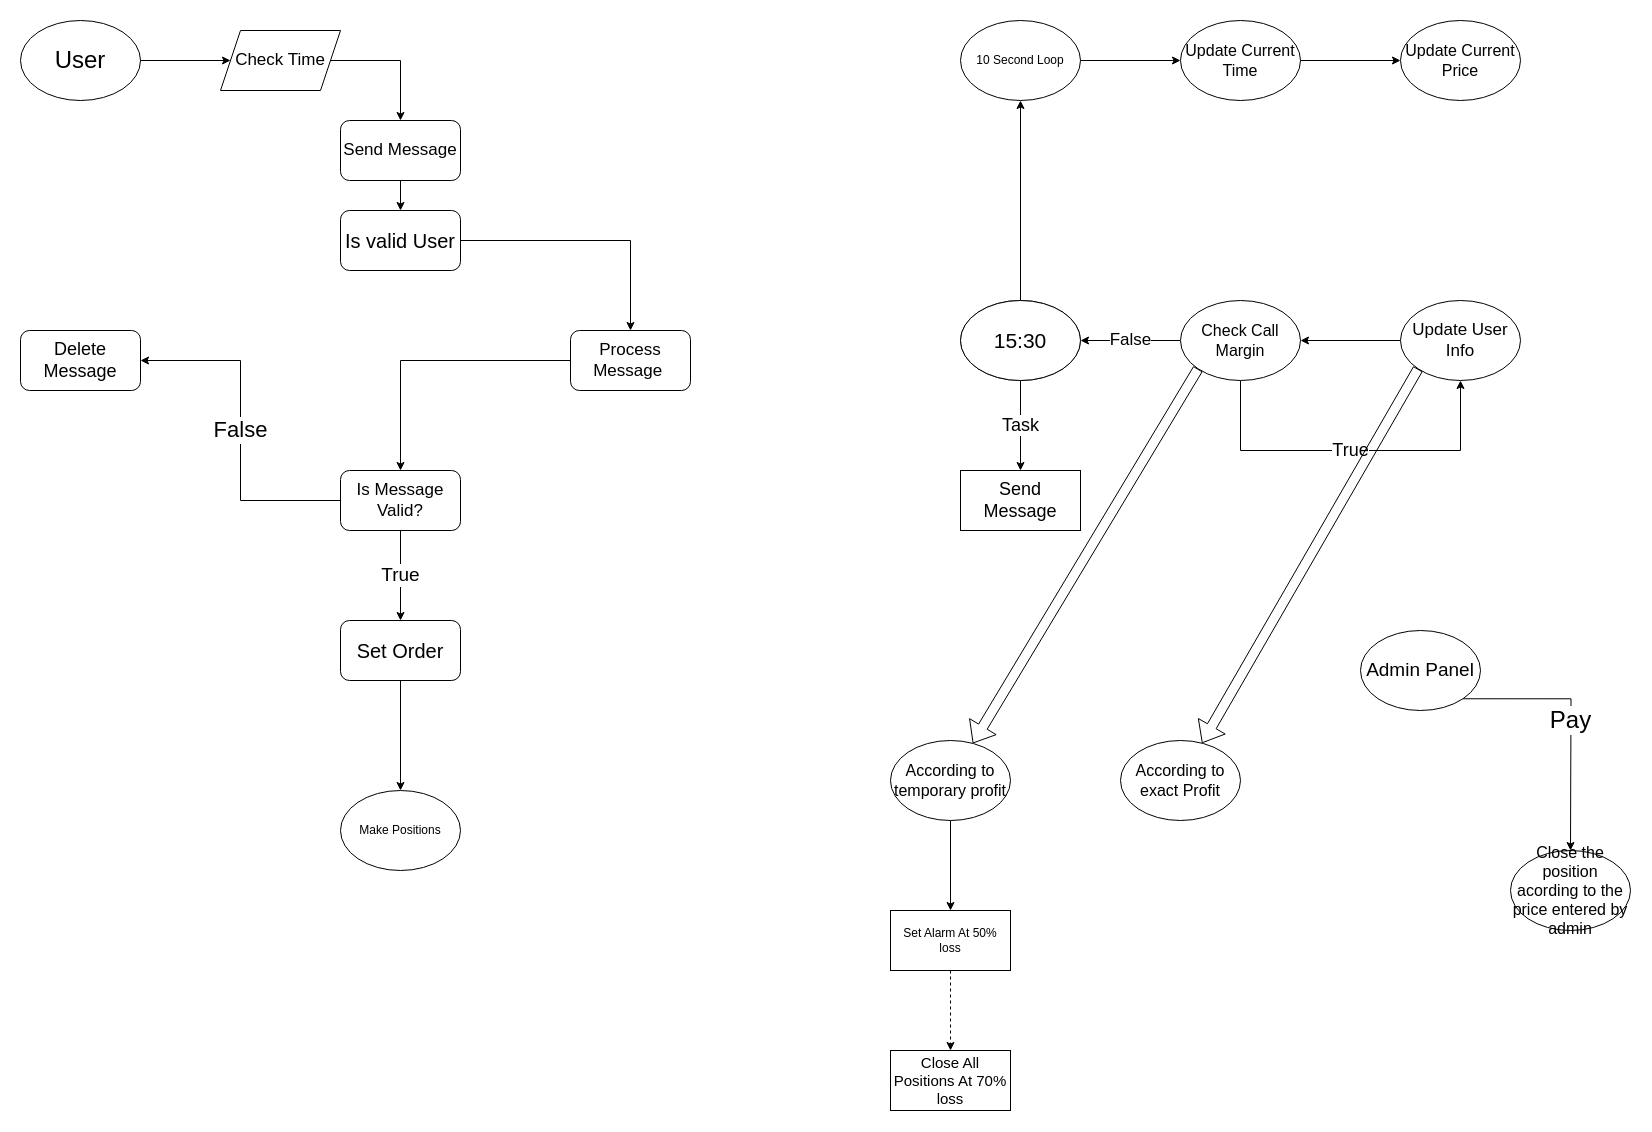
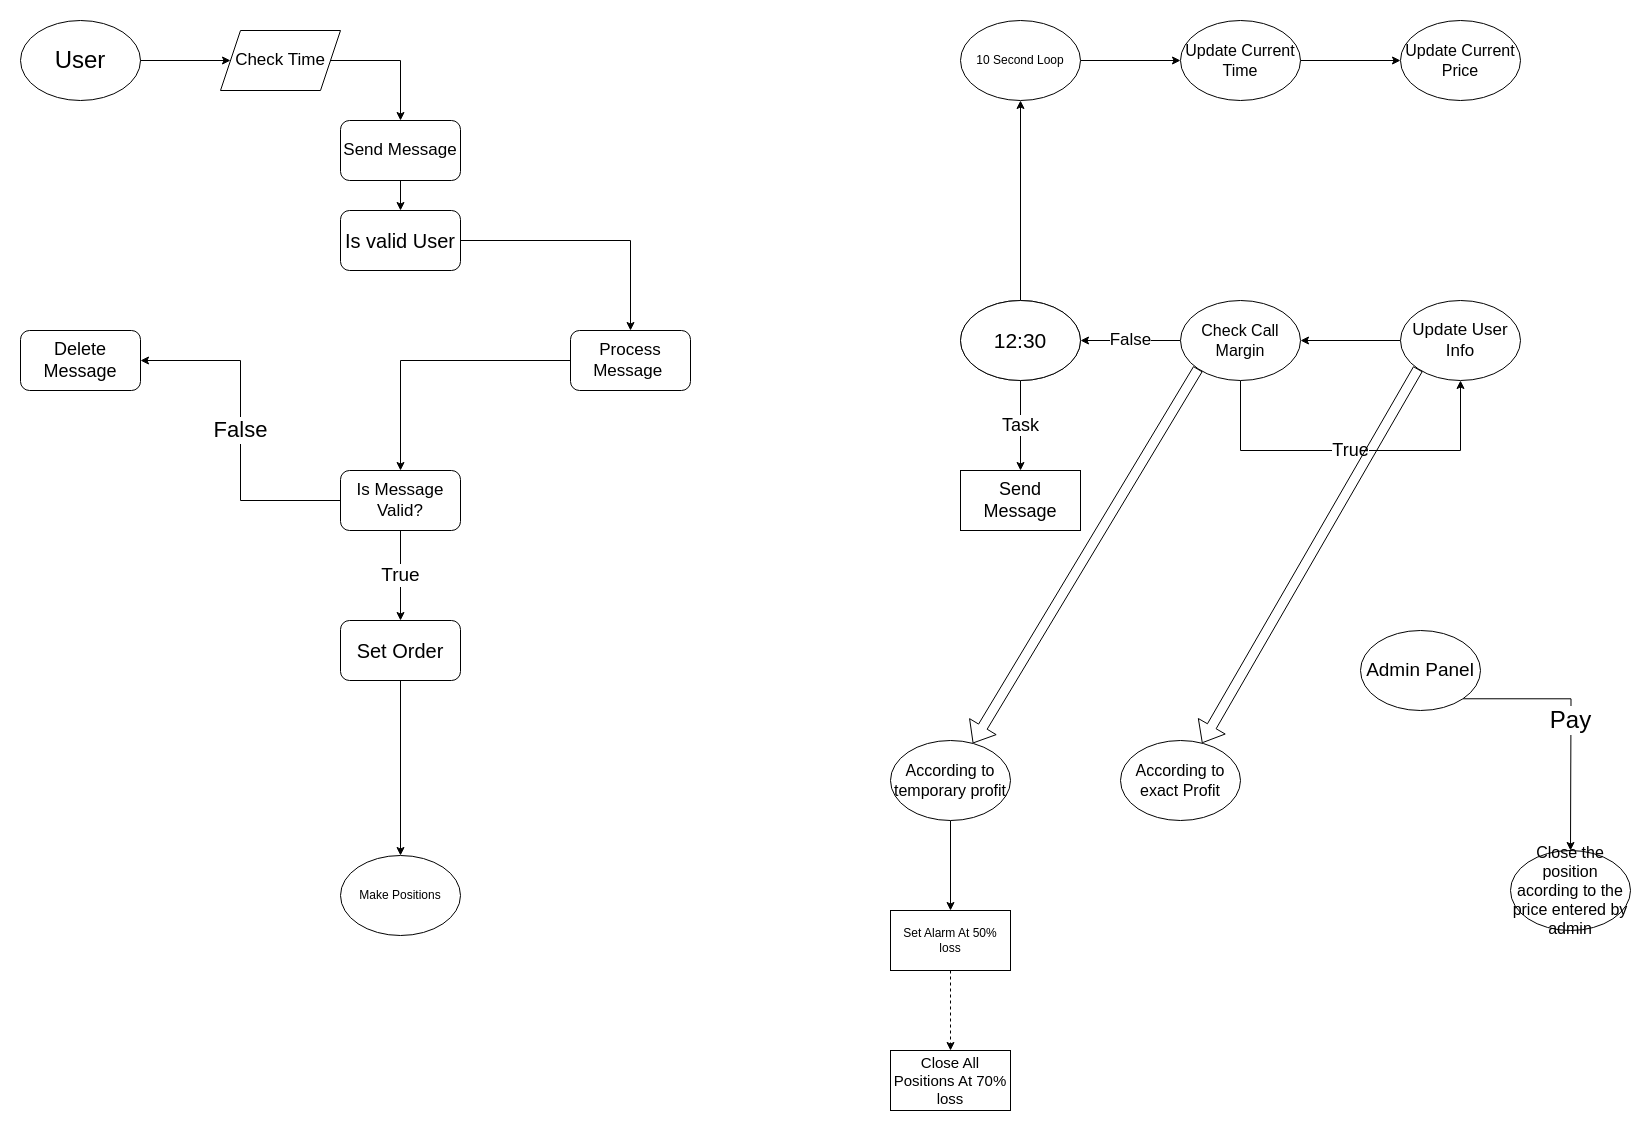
  <mxCell id="0" />
  <mxCell id="1" parent="0" />
  <mxCell id="2" style="edgeStyle=orthogonalEdgeStyle;rounded=0;orthogonalLoop=1;jettySize=auto;html=1;" edge="1" parent="1" source="33" target="5"><mxGeometry relative="1" as="geometry"><mxPoint x="400" y="150" as="targetPoint" /><Array as="points"><mxPoint x="400" y="60" /></Array></mxGeometry></mxCell>
  <mxCell id="3" value="&lt;font style=&quot;font-size: 24px;&quot;&gt;User&lt;/font&gt;" style="ellipse;whiteSpace=wrap;html=1;" vertex="1" parent="1"><mxGeometry x="20" y="20" width="120" height="80" as="geometry" /></mxCell>
  <mxCell id="4" style="edgeStyle=orthogonalEdgeStyle;rounded=0;orthogonalLoop=1;jettySize=auto;html=1;" edge="1" parent="1" source="5" target="7"><mxGeometry relative="1" as="geometry"><mxPoint x="400" y="240" as="targetPoint" /></mxGeometry></mxCell>
  <mxCell id="5" value="&lt;font style=&quot;font-size: 17px;&quot;&gt;Send Message&lt;/font&gt;" style="rounded=1;whiteSpace=wrap;html=1;" vertex="1" parent="1"><mxGeometry x="340" y="120" width="120" height="60" as="geometry" /></mxCell>
  <mxCell id="6" value="" style="edgeStyle=orthogonalEdgeStyle;rounded=0;orthogonalLoop=1;jettySize=auto;html=1;" edge="1" parent="1" source="7" target="10"><mxGeometry relative="1" as="geometry" /></mxCell>
  <mxCell id="7" value="&lt;font style=&quot;font-size: 20px;&quot;&gt;Is valid User&lt;/font&gt;" style="rounded=1;whiteSpace=wrap;html=1;" vertex="1" parent="1"><mxGeometry x="340" y="210" width="120" height="60" as="geometry" /></mxCell>
  <mxCell id="8" value="&lt;font style=&quot;font-size: 18px;&quot;&gt;Delete Message&lt;/font&gt;" style="rounded=1;whiteSpace=wrap;html=1;" vertex="1" parent="1"><mxGeometry x="20" y="330" width="120" height="60" as="geometry" /></mxCell>
  <mxCell id="9" value="" style="edgeStyle=orthogonalEdgeStyle;rounded=0;orthogonalLoop=1;jettySize=auto;html=1;" edge="1" parent="1" source="10" target="13"><mxGeometry relative="1" as="geometry" /></mxCell>
  <mxCell id="10" value="&lt;font style=&quot;font-size: 17px;&quot;&gt;Process Message&amp;nbsp;&lt;/font&gt;" style="whiteSpace=wrap;html=1;rounded=1;" vertex="1" parent="1"><mxGeometry x="570" y="330" width="120" height="60" as="geometry" /></mxCell>
  <mxCell id="11" value="&lt;font style=&quot;font-size: 22px;&quot;&gt;False&lt;/font&gt;" style="edgeStyle=orthogonalEdgeStyle;rounded=0;orthogonalLoop=1;jettySize=auto;html=1;entryX=1;entryY=0.5;entryDx=0;entryDy=0;" edge="1" parent="1" source="13" target="8"><mxGeometry relative="1" as="geometry" /></mxCell>
  <mxCell id="12" value="&lt;font style=&quot;font-size: 19px;&quot;&gt;True&lt;/font&gt;" style="edgeStyle=orthogonalEdgeStyle;rounded=0;orthogonalLoop=1;jettySize=auto;html=1;" edge="1" parent="1" source="13" target="15"><mxGeometry relative="1" as="geometry"><mxPoint x="400" y="650" as="targetPoint" /></mxGeometry></mxCell>
  <mxCell id="13" value="&lt;font style=&quot;font-size: 17px;&quot;&gt;Is Message Valid?&lt;/font&gt;" style="whiteSpace=wrap;html=1;rounded=1;" vertex="1" parent="1"><mxGeometry x="340" y="470" width="120" height="60" as="geometry" /></mxCell>
  <mxCell id="14" style="edgeStyle=orthogonalEdgeStyle;rounded=0;orthogonalLoop=1;jettySize=auto;html=1;entryX=0.5;entryY=0;entryDx=0;entryDy=0;" edge="1" parent="1" source="15" target="21"><mxGeometry relative="1" as="geometry" /></mxCell>
  <mxCell id="15" value="&lt;font style=&quot;font-size: 20px;&quot;&gt;Set Order&lt;/font&gt;" style="rounded=1;whiteSpace=wrap;html=1;" vertex="1" parent="1"><mxGeometry x="340" y="620" width="120" height="60" as="geometry" /></mxCell>
  <mxCell id="16" value="" style="edgeStyle=orthogonalEdgeStyle;rounded=0;orthogonalLoop=1;jettySize=auto;html=1;" edge="1" parent="1" source="17" target="19"><mxGeometry relative="1" as="geometry"><mxPoint x="1220" y="60" as="targetPoint" /></mxGeometry></mxCell>
  <mxCell id="17" value="10 Second Loop" style="ellipse;whiteSpace=wrap;html=1;" vertex="1" parent="1"><mxGeometry x="960" y="20" width="120" height="80" as="geometry" /></mxCell>
  <mxCell id="18" value="" style="edgeStyle=orthogonalEdgeStyle;rounded=0;orthogonalLoop=1;jettySize=auto;html=1;" edge="1" parent="1" source="19" target="20"><mxGeometry relative="1" as="geometry"><mxPoint x="1360" y="60" as="targetPoint" /></mxGeometry></mxCell>
  <mxCell id="19" value="&lt;font style=&quot;font-size: 16px;&quot;&gt;Update Current Time&lt;/font&gt;" style="ellipse;whiteSpace=wrap;html=1;" vertex="1" parent="1"><mxGeometry x="1180" y="20" width="120" height="80" as="geometry" /></mxCell>
  <mxCell id="20" value="&lt;font style=&quot;font-size: 16px;&quot;&gt;Update Current Price&lt;/font&gt;" style="ellipse;whiteSpace=wrap;html=1;" vertex="1" parent="1"><mxGeometry x="1400" y="20" width="120" height="80" as="geometry" /></mxCell>
- <mxCell id="21" value="Make Positions" style="ellipse;whiteSpace=wrap;html=1;" vertex="1" parent="1"><mxGeometry x="340" y="790" width="120" height="80" as="geometry" /></mxCell>
+ <mxCell id="21" value="Make Positions" style="ellipse;whiteSpace=wrap;html=1;" vertex="1" parent="1"><mxGeometry x="340" y="855" width="120" height="80" as="geometry" /></mxCell>
  <mxCell id="22" style="edgeStyle=orthogonalEdgeStyle;rounded=0;orthogonalLoop=1;jettySize=auto;html=1;" edge="1" parent="1" source="23" target="26"><mxGeometry relative="1" as="geometry"><mxPoint x="1290" y="200" as="targetPoint" /></mxGeometry></mxCell>
  <mxCell id="23" value="&lt;font style=&quot;font-size: 17px;&quot;&gt;Update User Info&lt;/font&gt;" style="ellipse;whiteSpace=wrap;html=1;" vertex="1" parent="1"><mxGeometry x="1400" y="300" width="120" height="80" as="geometry" /></mxCell>
  <mxCell id="24" value="&lt;font style=&quot;font-size: 18px;&quot;&gt;True&lt;/font&gt;" style="edgeStyle=orthogonalEdgeStyle;rounded=0;orthogonalLoop=1;jettySize=auto;html=1;entryX=0.5;entryY=1;entryDx=0;entryDy=0;" edge="1" parent="1" source="26" target="23"><mxGeometry relative="1" as="geometry"><mxPoint x="1240" y="510" as="targetPoint" /><Array as="points"><mxPoint x="1240" y="450" /><mxPoint x="1460" y="450" /></Array></mxGeometry></mxCell>
  <mxCell id="25" value="&lt;font style=&quot;font-size: 17px;&quot;&gt;False&lt;/font&gt;" style="edgeStyle=orthogonalEdgeStyle;rounded=0;orthogonalLoop=1;jettySize=auto;html=1;" edge="1" parent="1" source="26" target="27"><mxGeometry relative="1" as="geometry"><mxPoint x="1070" y="340" as="targetPoint" /></mxGeometry></mxCell>
  <mxCell id="26" value="&lt;font style=&quot;font-size: 16px;&quot;&gt;Check Call Margin&lt;/font&gt;" style="ellipse;whiteSpace=wrap;html=1;" vertex="1" parent="1"><mxGeometry x="1180" y="300" width="120" height="80" as="geometry" /></mxCell>
  <mxCell id="27" value="" style="ellipse;whiteSpace=wrap;html=1;" vertex="1" parent="1"><mxGeometry x="960" y="300" width="120" height="80" as="geometry" /></mxCell>
  <mxCell id="28" value="&lt;font style=&quot;font-size: 18px;&quot;&gt;Task&lt;/font&gt;" style="edgeStyle=orthogonalEdgeStyle;rounded=0;orthogonalLoop=1;jettySize=auto;html=1;" edge="1" parent="1" source="30" target="31"><mxGeometry relative="1" as="geometry" /></mxCell>
  <mxCell id="29" style="edgeStyle=orthogonalEdgeStyle;rounded=0;orthogonalLoop=1;jettySize=auto;html=1;entryX=0.5;entryY=1;entryDx=0;entryDy=0;" edge="1" parent="1" source="30" target="17"><mxGeometry relative="1" as="geometry" /></mxCell>
- <mxCell id="30" value="&lt;font style=&quot;font-size: 21px;&quot;&gt;15:30&lt;/font&gt;" style="ellipse;whiteSpace=wrap;html=1;" vertex="1" parent="1"><mxGeometry x="960" y="300" width="120" height="80" as="geometry" /></mxCell>
+ <mxCell id="30" value="&lt;font style=&quot;font-size: 21px;&quot;&gt;12:30&lt;/font&gt;" style="ellipse;whiteSpace=wrap;html=1;" vertex="1" parent="1"><mxGeometry x="960" y="300" width="120" height="80" as="geometry" /></mxCell>
  <mxCell id="31" value="&lt;font style=&quot;font-size: 18px;&quot;&gt;Send Message&lt;/font&gt;" style="whiteSpace=wrap;html=1;" vertex="1" parent="1"><mxGeometry x="960" y="470" width="120" height="60" as="geometry" /></mxCell>
  <mxCell id="32" value="" style="edgeStyle=orthogonalEdgeStyle;rounded=0;orthogonalLoop=1;jettySize=auto;html=1;" edge="1" parent="1" source="3" target="33"><mxGeometry relative="1" as="geometry"><mxPoint x="400" y="120" as="targetPoint" /><mxPoint x="140" y="60" as="sourcePoint" /></mxGeometry></mxCell>
  <mxCell id="33" value="&lt;font style=&quot;font-size: 17px;&quot;&gt;Check Time&lt;/font&gt;" style="shape=parallelogram;perimeter=parallelogramPerimeter;whiteSpace=wrap;html=1;fixedSize=1;" vertex="1" parent="1"><mxGeometry x="220" y="30" width="120" height="60" as="geometry" /></mxCell>
  <mxCell id="34" value="&lt;font style=&quot;font-size: 24px;&quot;&gt;Pay&lt;/font&gt;" style="edgeStyle=orthogonalEdgeStyle;rounded=0;orthogonalLoop=1;jettySize=auto;html=1;exitX=1;exitY=1;exitDx=0;exitDy=0;" edge="1" parent="1" source="35"><mxGeometry relative="1" as="geometry"><mxPoint x="1570" y="850" as="targetPoint" /></mxGeometry></mxCell>
  <mxCell id="35" value="&lt;font style=&quot;font-size: 19px;&quot;&gt;Admin Panel&lt;/font&gt;" style="ellipse;whiteSpace=wrap;html=1;" vertex="1" parent="1"><mxGeometry x="1360" y="630" width="120" height="80" as="geometry" /></mxCell>
  <mxCell id="36" value="&lt;font style=&quot;font-size: 16px;&quot;&gt;Close the position acording to the price entered by admin&lt;/font&gt;" style="ellipse;whiteSpace=wrap;html=1;" vertex="1" parent="1"><mxGeometry x="1510" y="850" width="120" height="80" as="geometry" /></mxCell>
  <mxCell id="37" value="" style="shape=flexArrow;endArrow=classic;html=1;rounded=0;exitX=0;exitY=1;exitDx=0;exitDy=0;" edge="1" parent="1" source="26" target="39"><mxGeometry width="50" height="50" relative="1" as="geometry"><mxPoint x="970" y="610" as="sourcePoint" /><mxPoint x="950" y="780" as="targetPoint" /></mxGeometry></mxCell>
  <mxCell id="38" value="" style="edgeStyle=orthogonalEdgeStyle;rounded=0;orthogonalLoop=1;jettySize=auto;html=1;" edge="1" parent="1" source="39" target="43"><mxGeometry relative="1" as="geometry" /></mxCell>
  <mxCell id="39" value="&lt;font style=&quot;font-size: 16px;&quot;&gt;According to temporary profit&lt;/font&gt;" style="ellipse;whiteSpace=wrap;html=1;" vertex="1" parent="1"><mxGeometry x="890" y="740" width="120" height="80" as="geometry" /></mxCell>
  <mxCell id="40" value="" style="shape=flexArrow;endArrow=classic;html=1;rounded=0;exitX=0;exitY=1;exitDx=0;exitDy=0;" edge="1" parent="1" source="23" target="41"><mxGeometry width="50" height="50" relative="1" as="geometry"><mxPoint x="970" y="610" as="sourcePoint" /><mxPoint x="1180" y="790" as="targetPoint" /></mxGeometry></mxCell>
  <mxCell id="41" value="&lt;font style=&quot;font-size: 16px;&quot;&gt;According to exact Profit&lt;/font&gt;" style="ellipse;whiteSpace=wrap;html=1;" vertex="1" parent="1"><mxGeometry x="1120" y="740" width="120" height="80" as="geometry" /></mxCell>
  <mxCell id="42" value="" style="edgeStyle=orthogonalEdgeStyle;rounded=0;orthogonalLoop=1;jettySize=auto;html=1;dashed=1;" edge="1" parent="1" source="43" target="44"><mxGeometry relative="1" as="geometry" /></mxCell>
  <mxCell id="43" value="Set Alarm At 50% loss" style="whiteSpace=wrap;html=1;" vertex="1" parent="1"><mxGeometry x="890" y="910" width="120" height="60" as="geometry" /></mxCell>
  <mxCell id="44" value="&lt;font style=&quot;font-size: 15px;&quot;&gt;Close All Positions At 70% loss&lt;/font&gt;" style="whiteSpace=wrap;html=1;" vertex="1" parent="1"><mxGeometry x="890" y="1050" width="120" height="60" as="geometry" /></mxCell>
